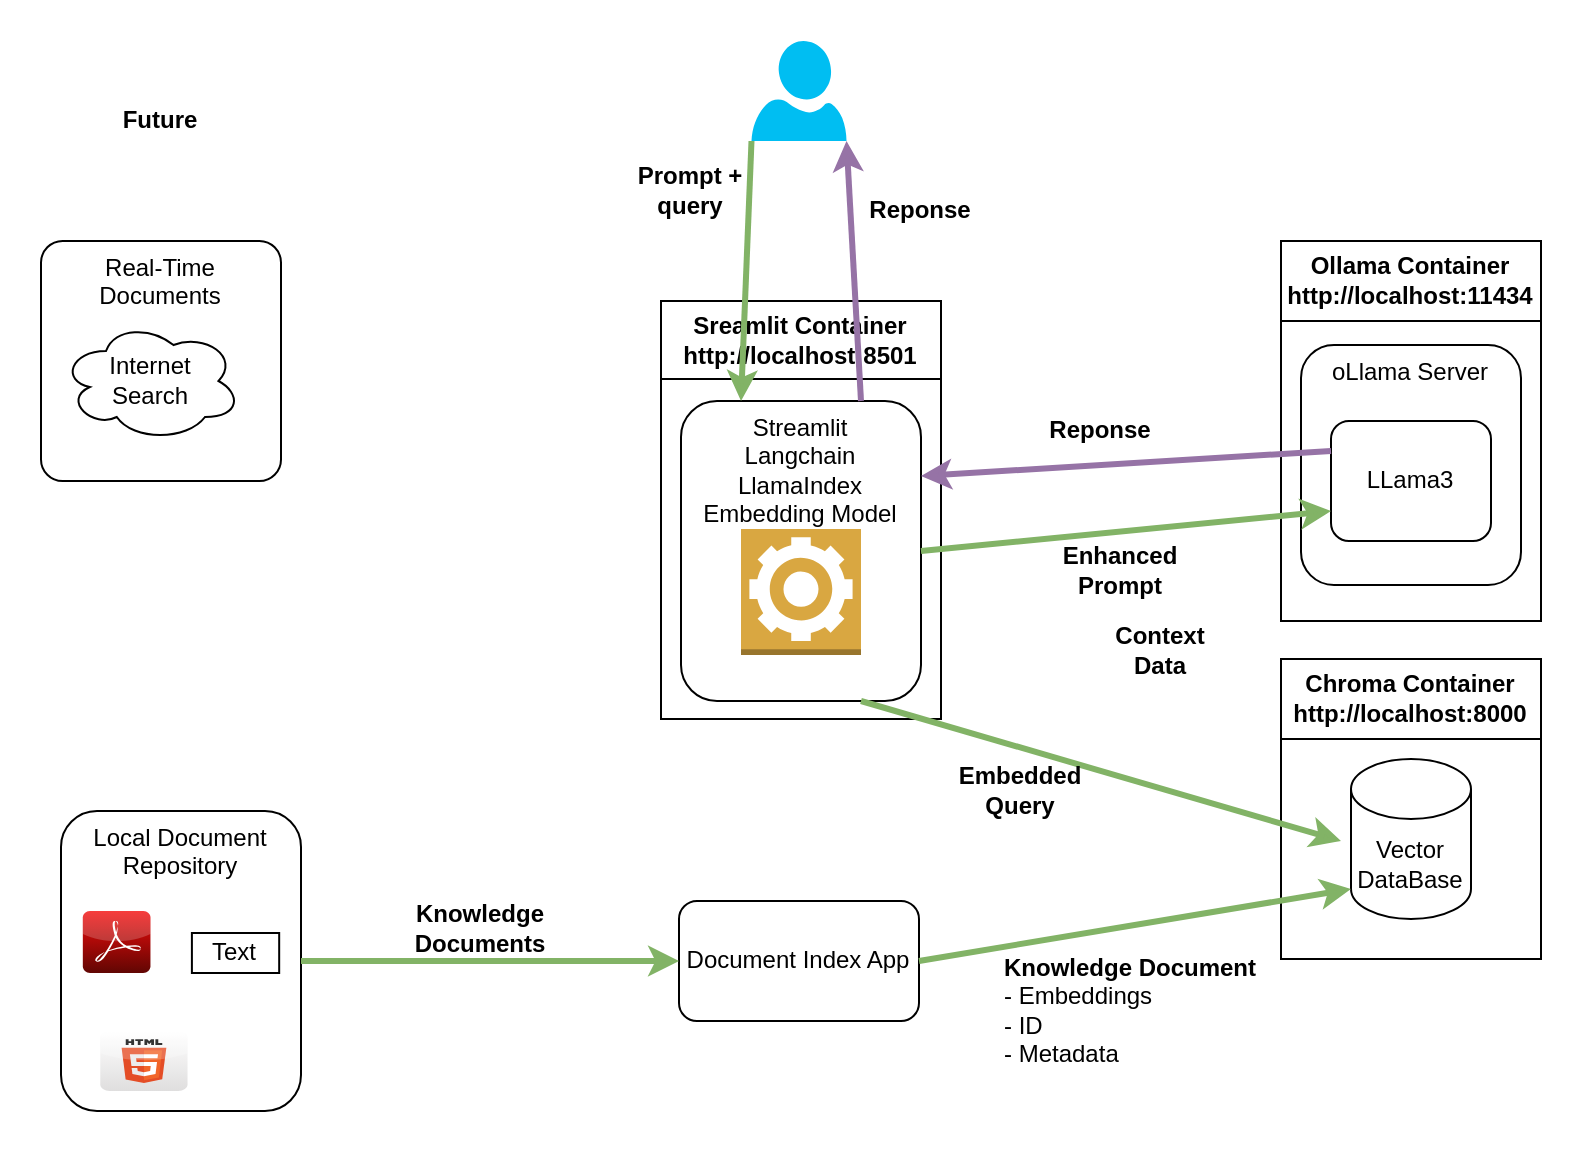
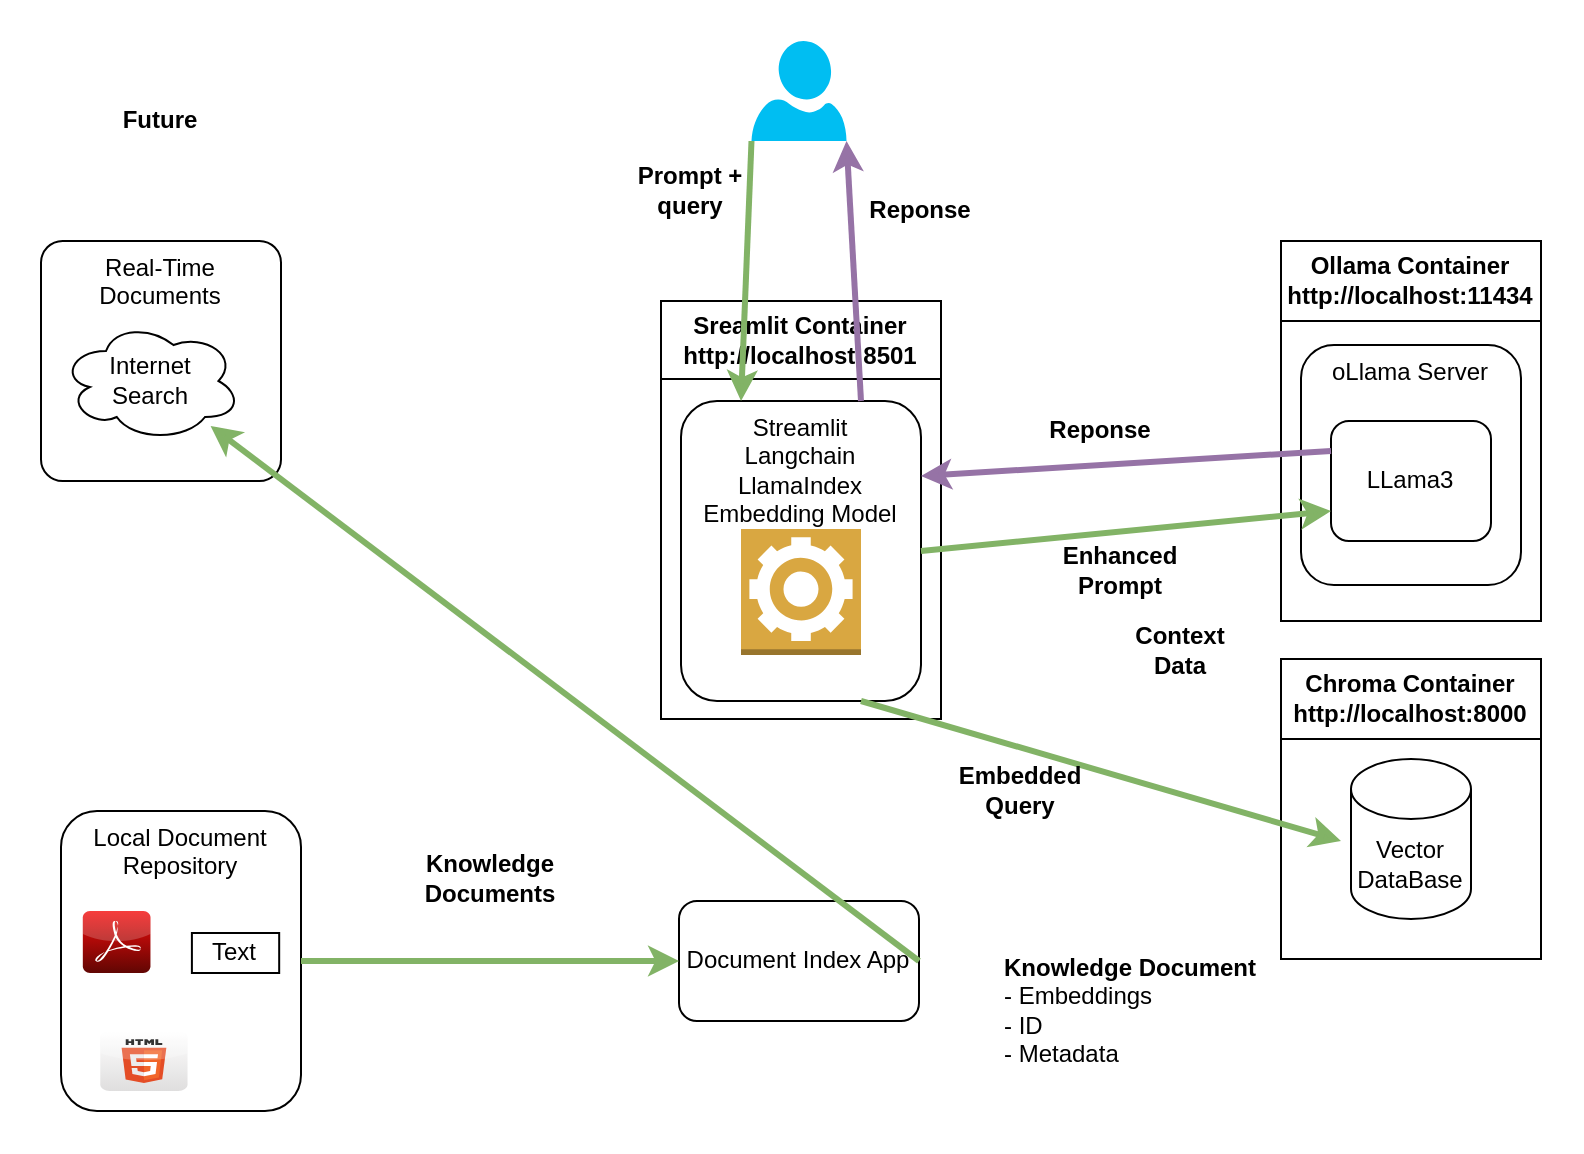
  <mxCell id="0" />
  <mxCell id="1" parent="0" />
  <mxCell id="2" value="Sreamlit Container&lt;div&gt;http://localhost:8501&lt;/div&gt;" style="swimlane;whiteSpace=wrap;html=1;startSize=39;" vertex="1" parent="1"><mxGeometry x="330" y="150" width="140" height="209" as="geometry" /></mxCell>
  <mxCell id="3" value="Streamlit&lt;div&gt;Langchain&lt;/div&gt;&lt;div&gt;LlamaIndex&lt;/div&gt;&lt;div&gt;Embedding Model&lt;/div&gt;&lt;div&gt;&lt;br&gt;&lt;/div&gt;" style="rounded=1;whiteSpace=wrap;html=1;verticalAlign=top;" parent="2" vertex="1"><mxGeometry x="10" y="50" width="120" height="150" as="geometry" /></mxCell>
  <mxCell id="4" value="" style="outlineConnect=0;dashed=0;verticalLabelPosition=bottom;verticalAlign=top;align=center;html=1;shape=mxgraph.aws3.worker;fillColor=#D9A741;gradientColor=none;" parent="2" vertex="1"><mxGeometry x="40" y="114" width="60" height="63" as="geometry" /></mxCell>
  <mxCell id="5" value="Real-Time Documents" style="whiteSpace=wrap;html=1;aspect=fixed;verticalAlign=top;rounded=1;arcSize=9;" parent="1" vertex="1"><mxGeometry x="20" y="120" width="120" height="120" as="geometry" /></mxCell>
  <mxCell id="6" value="" style="verticalLabelPosition=bottom;html=1;verticalAlign=top;align=center;strokeColor=none;fillColor=#00BEF2;shape=mxgraph.azure.user;" parent="1" vertex="1"><mxGeometry x="375.25" y="20" width="47.5" height="50" as="geometry" /></mxCell>
  <mxCell id="7" value="Ollama Container&lt;div&gt;http://localhost:11434&lt;/div&gt;" style="swimlane;whiteSpace=wrap;html=1;startSize=40;" parent="1" vertex="1"><mxGeometry x="640" y="120" width="130" height="190" as="geometry" /></mxCell>
  <mxCell id="8" value="oLlama Server" style="rounded=1;whiteSpace=wrap;html=1;verticalAlign=top;" parent="7" vertex="1"><mxGeometry x="10" y="52" width="110" height="120" as="geometry" /></mxCell>
  <mxCell id="9" value="LLama3" style="rounded=1;whiteSpace=wrap;html=1;" parent="7" vertex="1"><mxGeometry x="25" y="90" width="80" height="60" as="geometry" /></mxCell>
  <mxCell id="10" value="" style="rounded=0;orthogonalLoop=1;jettySize=auto;html=1;exitX=0;exitY=1;exitDx=0;exitDy=0;exitPerimeter=0;entryX=0.25;entryY=0;entryDx=0;entryDy=0;strokeWidth=3;fillColor=#d5e8d4;strokeColor=#82b366;" edge="1" parent="1" source="6" target="3"><mxGeometry relative="1" as="geometry" /></mxCell>
  <mxCell id="11" value="Chroma Container&lt;div&gt;http://localhost:8000&lt;/div&gt;" style="swimlane;whiteSpace=wrap;html=1;startSize=40;" parent="1" vertex="1"><mxGeometry x="640" y="329" width="130" height="150" as="geometry" /></mxCell>
  <mxCell id="12" value="Vector DataBase" style="shape=cylinder3;whiteSpace=wrap;html=1;boundedLbl=1;backgroundOutline=1;size=15;" parent="11" vertex="1"><mxGeometry x="35" y="50" width="60" height="80" as="geometry" /></mxCell>
  <mxCell id="13" value="Internet&lt;div&gt;Search&lt;/div&gt;" style="ellipse;shape=cloud;whiteSpace=wrap;html=1;" parent="1" vertex="1"><mxGeometry x="30" y="160" width="90" height="60" as="geometry" /></mxCell>
  <mxCell id="14" value="" style="group" vertex="1" connectable="0" parent="1"><mxGeometry x="30" y="405" width="120" height="150" as="geometry" /></mxCell>
  <mxCell id="15" value="Local Document Repository" style="rounded=1;whiteSpace=wrap;html=1;verticalAlign=top;" parent="14" vertex="1"><mxGeometry width="120.0" height="150" as="geometry" /></mxCell>
  <mxCell id="16" value="" style="dashed=0;outlineConnect=0;html=1;align=center;labelPosition=center;verticalLabelPosition=bottom;verticalAlign=top;shape=mxgraph.webicons.adobe_pdf;fillColor=#F40C0C;gradientColor=#610603" parent="14" vertex="1"><mxGeometry x="10.909" y="50" width="33.818" height="31" as="geometry" /></mxCell>
  <mxCell id="17" value="" style="dashed=0;outlineConnect=0;html=1;align=center;labelPosition=center;verticalLabelPosition=bottom;verticalAlign=top;shape=mxgraph.webicons.html5;gradientColor=#DFDEDE" parent="14" vertex="1"><mxGeometry x="19.636" y="110" width="43.636" height="30" as="geometry" /></mxCell>
  <mxCell id="18" value="Text" style="whiteSpace=wrap;html=1;rounded=0;" parent="14" vertex="1"><mxGeometry x="65.455" y="61" width="43.636" height="20" as="geometry" /></mxCell>
  <mxCell id="19" value="Document Index App" style="rounded=1;whiteSpace=wrap;html=1;" vertex="1" parent="1"><mxGeometry x="339" y="450" width="120" height="60" as="geometry" /></mxCell>
- <mxCell id="20" value="" style="endArrow=classic;html=1;rounded=0;entryX=0;entryY=1;entryDx=0;entryDy=-15;entryPerimeter=0;exitX=1;exitY=0.5;exitDx=0;exitDy=0;strokeWidth=3;fillColor=#d5e8d4;strokeColor=#82b366;" edge="1" parent="1" source="19" target="12"><mxGeometry width="50" height="50" relative="1" as="geometry"><mxPoint x="390" y="350" as="sourcePoint" /><mxPoint x="440" y="300" as="targetPoint" /></mxGeometry></mxCell>
+ <mxCell id="20" value="" style="endArrow=classic;html=1;rounded=0;exitX=1;exitY=0.5;exitDx=0;exitDy=0;strokeWidth=3;fillColor=#d5e8d4;strokeColor=#82b366;" edge="1" parent="1" source="19" target="13"><mxGeometry width="50" height="50" relative="1" as="geometry"><mxPoint x="390" y="350" as="sourcePoint" /><mxPoint x="440" y="300" as="targetPoint" /></mxGeometry></mxCell>
  <mxCell id="21" value="Reponse" style="text;html=1;align=center;verticalAlign=middle;whiteSpace=wrap;rounded=0;fontStyle=1" vertex="1" parent="1"><mxGeometry x="430" y="90" width="60" height="30" as="geometry" /></mxCell>
  <mxCell id="22" value="Prompt + query" style="text;html=1;align=center;verticalAlign=middle;whiteSpace=wrap;rounded=0;fontStyle=1" vertex="1" parent="1"><mxGeometry x="315.25" y="80" width="60" height="30" as="geometry" /></mxCell>
  <mxCell id="23" value="" style="endArrow=classic;html=1;rounded=0;entryX=1;entryY=1;entryDx=0;entryDy=0;entryPerimeter=0;exitX=0.75;exitY=0;exitDx=0;exitDy=0;strokeWidth=3;fillColor=#e1d5e7;strokeColor=#9673a6;" edge="1" parent="1" source="3" target="6"><mxGeometry width="50" height="50" relative="1" as="geometry"><mxPoint x="390" y="350" as="sourcePoint" /><mxPoint x="440" y="300" as="targetPoint" /></mxGeometry></mxCell>
  <mxCell id="24" value="" style="endArrow=classic;html=1;rounded=0;exitX=0.75;exitY=1;exitDx=0;exitDy=0;strokeWidth=3;fillColor=#d5e8d4;strokeColor=#82b366;" edge="1" parent="1" source="3"><mxGeometry width="50" height="50" relative="1" as="geometry"><mxPoint x="390" y="350" as="sourcePoint" /><mxPoint x="670" y="420" as="targetPoint" /></mxGeometry></mxCell>
  <mxCell id="25" value="" style="endArrow=classic;html=1;rounded=0;exitX=1;exitY=0.5;exitDx=0;exitDy=0;entryX=0;entryY=0.75;entryDx=0;entryDy=0;strokeWidth=3;fillColor=#d5e8d4;strokeColor=#82b366;" edge="1" parent="1" source="3" target="9"><mxGeometry width="50" height="50" relative="1" as="geometry"><mxPoint x="510" y="270" as="sourcePoint" /><mxPoint x="560" y="220" as="targetPoint" /></mxGeometry></mxCell>
  <mxCell id="26" value="" style="endArrow=classic;html=1;rounded=0;exitX=0;exitY=0.25;exitDx=0;exitDy=0;entryX=1;entryY=0.25;entryDx=0;entryDy=0;strokeWidth=3;fillColor=#e1d5e7;strokeColor=#9673a6;" edge="1" parent="1" source="9" target="3"><mxGeometry width="50" height="50" relative="1" as="geometry"><mxPoint x="540" y="160" as="sourcePoint" /><mxPoint x="590" y="110" as="targetPoint" /></mxGeometry></mxCell>
  <mxCell id="27" value="Reponse" style="text;html=1;align=center;verticalAlign=middle;whiteSpace=wrap;rounded=0;fontStyle=1" vertex="1" parent="1"><mxGeometry x="520" y="200" width="60" height="30" as="geometry" /></mxCell>
  <mxCell id="28" value="Enhanced Prompt" style="text;html=1;align=center;verticalAlign=middle;whiteSpace=wrap;rounded=0;fontStyle=1" vertex="1" parent="1"><mxGeometry x="530" y="270" width="60" height="30" as="geometry" /></mxCell>
- <mxCell id="29" value="&lt;b&gt;Knowledge Documents&lt;/b&gt;" style="text;html=1;align=center;verticalAlign=middle;whiteSpace=wrap;rounded=0;" vertex="1" parent="1"><mxGeometry x="210" y="449" width="60" height="30" as="geometry" /></mxCell>
+ <mxCell id="29" value="&lt;b&gt;Knowledge Documents&lt;/b&gt;" style="text;html=1;align=center;verticalAlign=middle;whiteSpace=wrap;rounded=0;" vertex="1" parent="1"><mxGeometry x="215" y="424" width="60" height="30" as="geometry" /></mxCell>
  <mxCell id="30" value="Embedded Query" style="text;html=1;align=center;verticalAlign=middle;whiteSpace=wrap;rounded=0;fontStyle=1" vertex="1" parent="1"><mxGeometry x="480" y="380" width="60" height="30" as="geometry" /></mxCell>
  <mxCell id="31" value="" style="endArrow=classic;html=1;rounded=0;entryX=0;entryY=0.5;entryDx=0;entryDy=0;exitX=1;exitY=0.5;exitDx=0;exitDy=0;strokeWidth=3;fillColor=#d5e8d4;strokeColor=#82b366;" edge="1" parent="1" source="15" target="19"><mxGeometry width="50" height="50" relative="1" as="geometry"><mxPoint x="140" y="340" as="sourcePoint" /><mxPoint x="190" y="290" as="targetPoint" /></mxGeometry></mxCell>
  <mxCell id="32" value="&lt;b&gt;Knowledge Document&amp;nbsp;&lt;/b&gt;&lt;div&gt;- Embeddings&lt;/div&gt;&lt;div&gt;- ID&lt;/div&gt;&lt;div&gt;- Metadata&lt;/div&gt;" style="text;html=1;align=left;verticalAlign=middle;whiteSpace=wrap;rounded=0;" vertex="1" parent="1"><mxGeometry x="500" y="490" width="140" height="30" as="geometry" /></mxCell>
- <mxCell id="33" value="Context Data" style="text;html=1;align=center;verticalAlign=middle;whiteSpace=wrap;rounded=0;fontStyle=1" vertex="1" parent="1"><mxGeometry x="550" y="310" width="60" height="30" as="geometry" /></mxCell>
+ <mxCell id="33" value="Context Data" style="text;html=1;align=center;verticalAlign=middle;whiteSpace=wrap;rounded=0;fontStyle=1" vertex="1" parent="1"><mxGeometry x="560" y="310" width="60" height="30" as="geometry" /></mxCell>
  <mxCell id="34" value="Future" style="text;html=1;align=center;verticalAlign=middle;whiteSpace=wrap;rounded=0;fontStyle=1" vertex="1" parent="1"><mxGeometry x="50" y="45" width="60" height="30" as="geometry" /></mxCell>
